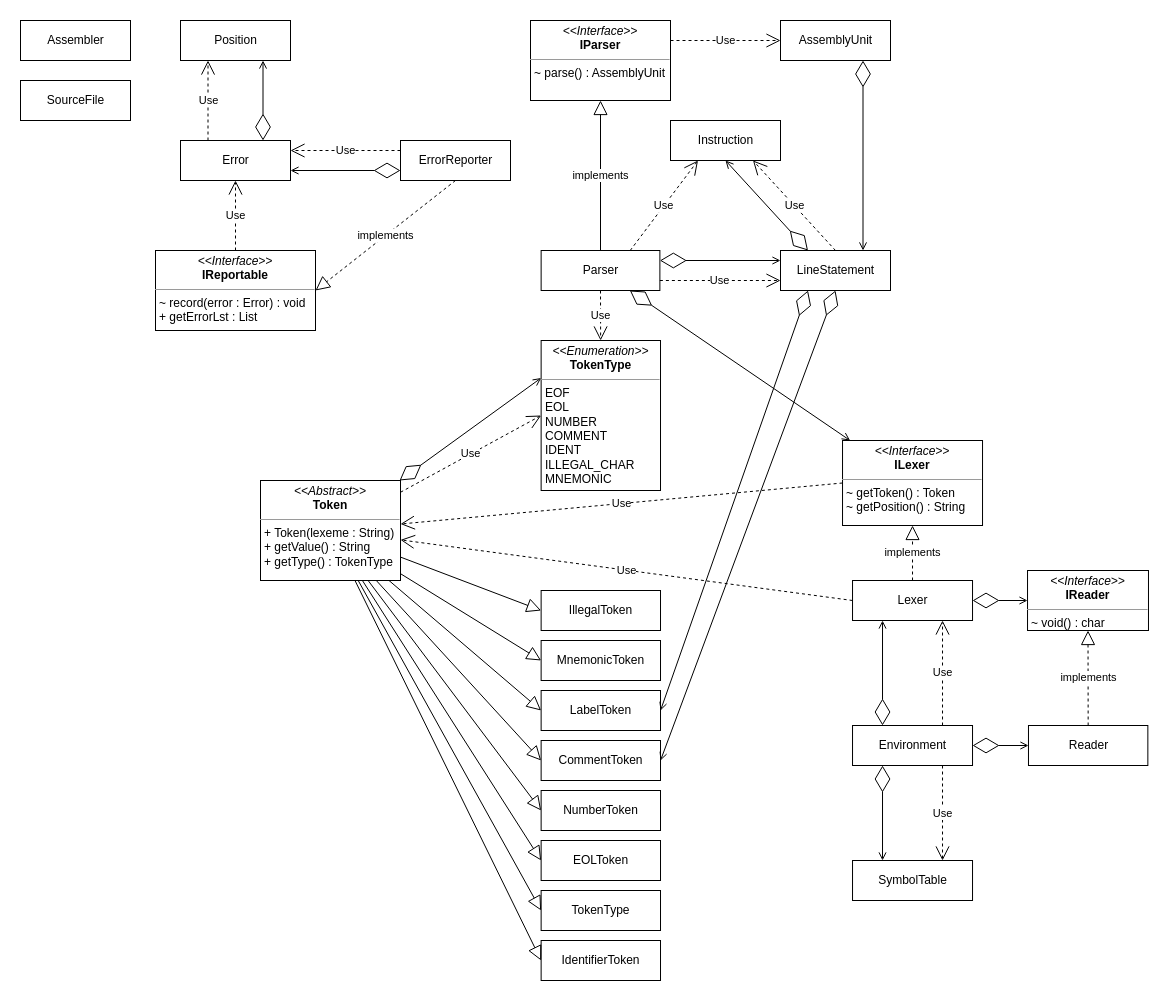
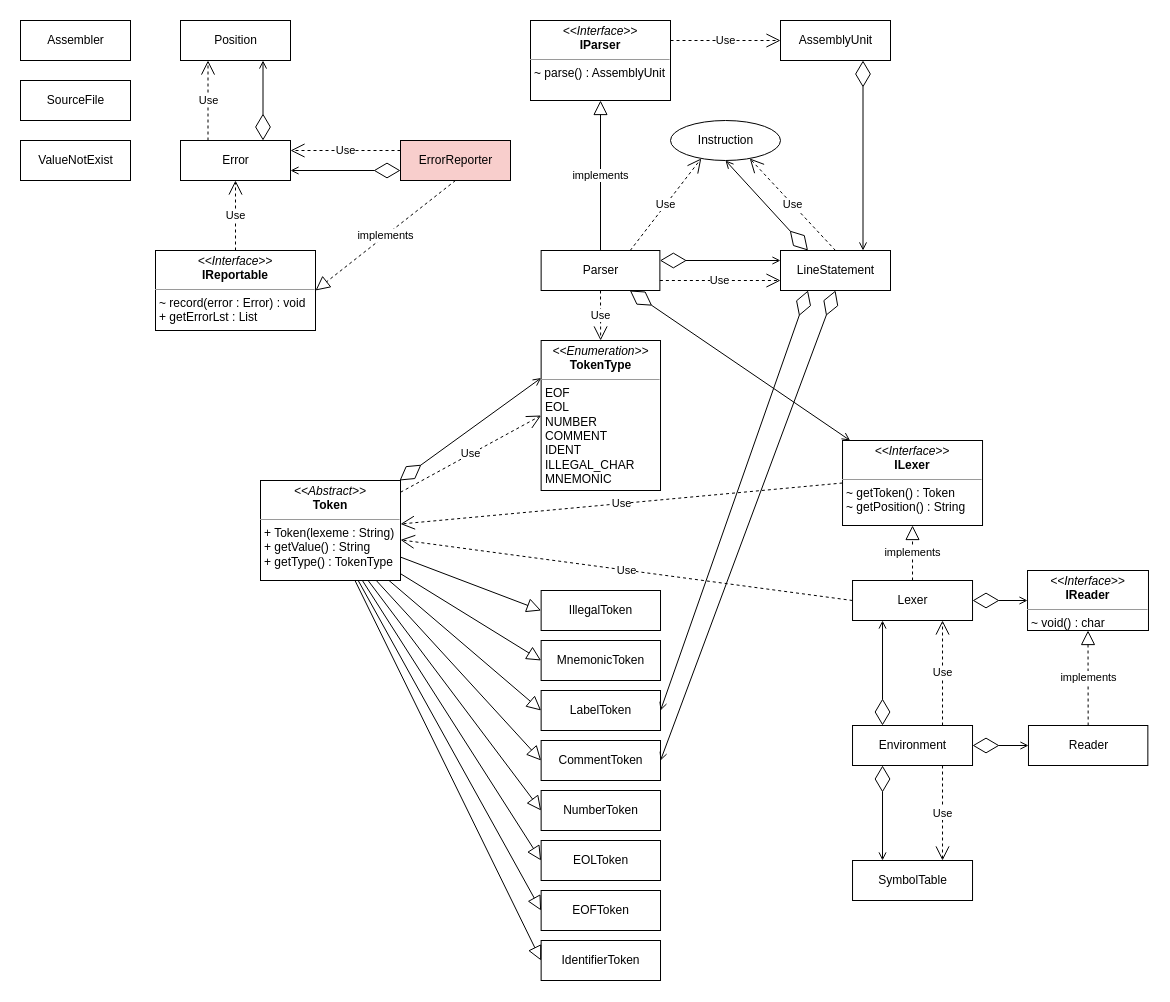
  <mxCell id="0" />
  <mxCell id="1" parent="0" />
  <mxCell id="2" value="Assembler" style="html=1;" vertex="1" parent="1"><mxGeometry x="20" y="20" width="110" height="40" as="geometry" /></mxCell>
  <mxCell id="3" value="Error" style="html=1;" vertex="1" parent="1"><mxGeometry x="180" y="140" width="110" height="40" as="geometry" /></mxCell>
  <mxCell id="4" value="Position" style="html=1;" vertex="1" parent="1"><mxGeometry x="180" y="20" width="110" height="40" as="geometry" /></mxCell>
  <mxCell id="5" value="SourceFile" style="html=1;" vertex="1" parent="1"><mxGeometry x="20" y="80" width="110" height="40" as="geometry" /></mxCell>
  <mxCell id="6" value="&lt;p style=&quot;margin: 0px ; margin-top: 4px ; text-align: center&quot;&gt;&lt;i&gt;&amp;lt;&amp;lt;Interface&amp;gt;&amp;gt;&lt;/i&gt;&lt;br&gt;&lt;/p&gt;&lt;div style=&quot;text-align: center&quot;&gt;&lt;b&gt;IReportable&lt;/b&gt;&lt;/div&gt;&lt;hr size=&quot;1&quot;&gt;&lt;p style=&quot;margin: 0px ; margin-left: 4px&quot;&gt;~ record(error : Error) : void&lt;br&gt;&lt;/p&gt;&lt;p style=&quot;margin: 0px ; margin-left: 4px&quot;&gt;+ getErrorLst : List&lt;/p&gt;" style="verticalAlign=top;align=left;overflow=fill;fontSize=12;fontFamily=Helvetica;html=1;" vertex="1" parent="1"><mxGeometry x="155" y="250" width="160" height="80" as="geometry" /></mxCell>
  <mxCell id="7" value="&lt;p style=&quot;margin: 0px ; margin-top: 4px ; text-align: center&quot;&gt;&lt;i&gt;&amp;lt;&amp;lt;Interface&amp;gt;&amp;gt;&lt;/i&gt;&lt;br&gt;&lt;/p&gt;&lt;div style=&quot;text-align: center&quot;&gt;&lt;b&gt;IParser&lt;/b&gt;&lt;/div&gt;&lt;hr size=&quot;1&quot;&gt;&lt;p style=&quot;margin: 0px ; margin-left: 4px&quot;&gt;~ parse() : AssemblyUnit&lt;br&gt;&lt;/p&gt;" style="verticalAlign=top;align=left;overflow=fill;fontSize=12;fontFamily=Helvetica;html=1;" vertex="1" parent="1"><mxGeometry x="530" y="20" width="140" height="80" as="geometry" /></mxCell>
  <mxCell id="8" value="Use" style="endArrow=open;endSize=12;dashed=1;html=1;exitX=0.5;exitY=0;exitDx=0;exitDy=0;entryX=0.5;entryY=1;entryDx=0;entryDy=0;" edge="1" parent="1" source="6" target="3"><mxGeometry width="160" relative="1" as="geometry"><mxPoint x="300" y="310" as="sourcePoint" /><mxPoint x="370" y="120" as="targetPoint" /></mxGeometry></mxCell>
  <mxCell id="9" value="Use" style="endArrow=open;endSize=12;dashed=1;html=1;exitX=0.25;exitY=0;exitDx=0;exitDy=0;entryX=0.25;entryY=1;entryDx=0;entryDy=0;" edge="1" parent="1" source="3" target="4"><mxGeometry width="160" relative="1" as="geometry"><mxPoint x="300" y="310" as="sourcePoint" /><mxPoint x="460" y="310" as="targetPoint" /></mxGeometry></mxCell>
- <mxCell id="10" value="ErrorReporter" style="html=1;" vertex="1" parent="1"><mxGeometry x="400" y="140" width="110" height="40" as="geometry" /></mxCell>
+ <mxCell id="10" value="ErrorReporter" style="html=1;fillColor=#f8cecc;" vertex="1" parent="1"><mxGeometry x="400" y="140" width="110" height="40" as="geometry" /></mxCell>
  <mxCell id="11" value="Use" style="endArrow=open;endSize=12;dashed=1;html=1;exitX=0;exitY=0.25;exitDx=0;exitDy=0;entryX=1;entryY=0.25;entryDx=0;entryDy=0;" edge="1" parent="1" source="10" target="3"><mxGeometry width="160" relative="1" as="geometry"><mxPoint x="300" y="310" as="sourcePoint" /><mxPoint x="460" y="310" as="targetPoint" /></mxGeometry></mxCell>
  <mxCell id="12" value="" style="endArrow=diamondThin;endFill=0;endSize=24;html=1;entryX=0.75;entryY=0;entryDx=0;entryDy=0;exitX=0.75;exitY=1;exitDx=0;exitDy=0;startArrow=open;startFill=0;" edge="1" parent="1" source="4" target="3"><mxGeometry width="160" relative="1" as="geometry"><mxPoint x="300" y="310" as="sourcePoint" /><mxPoint x="460" y="310" as="targetPoint" /></mxGeometry></mxCell>
  <mxCell id="13" value="" style="endArrow=diamondThin;endFill=0;endSize=24;html=1;entryX=0;entryY=0.75;entryDx=0;entryDy=0;exitX=1;exitY=0.75;exitDx=0;exitDy=0;startArrow=open;startFill=0;" edge="1" parent="1" source="3" target="10"><mxGeometry width="160" relative="1" as="geometry"><mxPoint x="272.5" y="70" as="sourcePoint" /><mxPoint x="272.5" y="150" as="targetPoint" /></mxGeometry></mxCell>
  <mxCell id="14" value="implements" style="endArrow=block;dashed=1;endFill=0;endSize=12;html=1;entryX=1;entryY=0.5;entryDx=0;entryDy=0;exitX=0.5;exitY=1;exitDx=0;exitDy=0;" edge="1" parent="1" source="10" target="6"><mxGeometry width="160" relative="1" as="geometry"><mxPoint x="455" y="210" as="sourcePoint" /><mxPoint x="460" y="310" as="targetPoint" /></mxGeometry></mxCell>
  <mxCell id="15" value="Parser" style="html=1;" vertex="1" parent="1"><mxGeometry x="540.63" y="250" width="118.75" height="40" as="geometry" /></mxCell>
  <mxCell id="16" value="AssemblyUnit" style="html=1;" vertex="1" parent="1"><mxGeometry x="780" y="20" width="110" height="40" as="geometry" /></mxCell>
  <mxCell id="17" value="implements" style="endArrow=block;dashed=0;endFill=0;endSize=12;html=1;exitX=0.5;exitY=0;exitDx=0;exitDy=0;entryX=0.5;entryY=1;entryDx=0;entryDy=0;" edge="1" parent="1" source="15" target="7"><mxGeometry width="160" relative="1" as="geometry"><mxPoint x="300" y="310" as="sourcePoint" /><mxPoint x="460" y="310" as="targetPoint" /></mxGeometry></mxCell>
  <mxCell id="18" value="Use" style="endArrow=open;endSize=12;dashed=1;html=1;exitX=1;exitY=0.25;exitDx=0;exitDy=0;entryX=0;entryY=0.5;entryDx=0;entryDy=0;" edge="1" parent="1" source="7" target="16"><mxGeometry width="160" relative="1" as="geometry"><mxPoint x="300" y="310" as="sourcePoint" /><mxPoint x="460" y="310" as="targetPoint" /></mxGeometry></mxCell>
  <mxCell id="19" value="LineStatement" style="html=1;" vertex="1" parent="1"><mxGeometry x="780" y="250" width="110" height="40" as="geometry" /></mxCell>
  <mxCell id="20" value="" style="endArrow=diamondThin;endFill=0;endSize=24;html=1;entryX=0.75;entryY=1;entryDx=0;entryDy=0;exitX=0.75;exitY=0;exitDx=0;exitDy=0;startArrow=open;startFill=0;" edge="1" parent="1" source="19" target="16"><mxGeometry width="160" relative="1" as="geometry"><mxPoint x="272.5" y="70" as="sourcePoint" /><mxPoint x="272.5" y="150" as="targetPoint" /></mxGeometry></mxCell>
  <mxCell id="21" value="" style="endArrow=diamondThin;endFill=0;endSize=24;html=1;entryX=1;entryY=0.25;entryDx=0;entryDy=0;exitX=0;exitY=0.25;exitDx=0;exitDy=0;startArrow=open;startFill=0;" edge="1" parent="1" source="19" target="15"><mxGeometry width="160" relative="1" as="geometry"><mxPoint x="282.5" y="80" as="sourcePoint" /><mxPoint x="282.5" y="160" as="targetPoint" /></mxGeometry></mxCell>
  <mxCell id="22" value="Use" style="endArrow=open;endSize=12;dashed=1;html=1;exitX=1;exitY=0.75;exitDx=0;exitDy=0;entryX=0;entryY=0.75;entryDx=0;entryDy=0;" edge="1" parent="1" source="15" target="19"><mxGeometry width="160" relative="1" as="geometry"><mxPoint x="470" y="300" as="sourcePoint" /><mxPoint x="630" y="300" as="targetPoint" /></mxGeometry></mxCell>
- <mxCell id="23" value="Instruction" style="html=1;" vertex="1" parent="1"><mxGeometry x="670" y="120" width="110" height="40" as="geometry" /></mxCell>
+ <mxCell id="23" value="Instruction" style="ellipse;html=1;" vertex="1" parent="1"><mxGeometry x="670" y="120" width="110" height="40" as="geometry" /></mxCell>
  <mxCell id="24" value="" style="endArrow=diamondThin;endFill=0;endSize=24;html=1;entryX=0.25;entryY=0;entryDx=0;entryDy=0;exitX=0.5;exitY=1;exitDx=0;exitDy=0;startArrow=open;startFill=0;" edge="1" parent="1" source="23" target="19"><mxGeometry width="160" relative="1" as="geometry"><mxPoint x="770" y="240" as="sourcePoint" /><mxPoint x="669.38" y="240" as="targetPoint" /></mxGeometry></mxCell>
  <mxCell id="25" value="Use" style="endArrow=open;endSize=12;dashed=1;html=1;exitX=0.75;exitY=0;exitDx=0;exitDy=0;entryX=0.25;entryY=1;entryDx=0;entryDy=0;" edge="1" parent="1" source="15" target="23"><mxGeometry width="160" relative="1" as="geometry"><mxPoint x="470" y="300" as="sourcePoint" /><mxPoint x="630" y="300" as="targetPoint" /></mxGeometry></mxCell>
  <mxCell id="26" value="Use" style="endArrow=open;endSize=12;dashed=1;html=1;exitX=0.5;exitY=0;exitDx=0;exitDy=0;entryX=0.75;entryY=1;entryDx=0;entryDy=0;" edge="1" parent="1" source="19" target="23"><mxGeometry width="160" relative="1" as="geometry"><mxPoint x="470" y="300" as="sourcePoint" /><mxPoint x="630" y="300" as="targetPoint" /></mxGeometry></mxCell>
  <mxCell id="27" value="CommentToken" style="html=1;" vertex="1" parent="1"><mxGeometry x="540.63" y="740" width="119.38" height="40" as="geometry" /></mxCell>
  <mxCell id="28" value="EOLToken" style="html=1;" vertex="1" parent="1"><mxGeometry x="540.63" y="840" width="119.38" height="40" as="geometry" /></mxCell>
  <mxCell id="29" value="NumberToken" style="html=1;" vertex="1" parent="1"><mxGeometry x="540.63" y="790" width="119.38" height="40" as="geometry" /></mxCell>
  <mxCell id="30" value="MnemonicToken" style="html=1;" vertex="1" parent="1"><mxGeometry x="540.63" y="640" width="119.38" height="40" as="geometry" /></mxCell>
  <mxCell id="31" value="IllegalToken" style="html=1;" vertex="1" parent="1"><mxGeometry x="540.63" y="590" width="119.38" height="40" as="geometry" /></mxCell>
  <mxCell id="32" value="LabelToken" style="html=1;" vertex="1" parent="1"><mxGeometry x="540.63" y="690" width="119.38" height="40" as="geometry" /></mxCell>
  <mxCell id="33" value="" style="endArrow=block;endFill=0;endSize=12;html=1;entryX=0;entryY=0.5;entryDx=0;entryDy=0;" edge="1" parent="1" source="34" target="27"><mxGeometry width="160" relative="1" as="geometry"><mxPoint x="580" y="580" as="sourcePoint" /><mxPoint x="740" y="580" as="targetPoint" /></mxGeometry></mxCell>
  <mxCell id="34" value="&lt;p style=&quot;margin: 0px ; margin-top: 4px ; text-align: center&quot;&gt;&lt;i&gt;&amp;lt;&amp;lt;Abstract&amp;gt;&amp;gt;&lt;/i&gt;&lt;br&gt;&lt;/p&gt;&lt;div style=&quot;text-align: center&quot;&gt;&lt;b&gt;Token&lt;/b&gt;&lt;/div&gt;&lt;hr size=&quot;1&quot;&gt;&lt;p style=&quot;margin: 0px ; margin-left: 4px&quot;&gt;&lt;span&gt;+ Token(lexeme : String)&lt;/span&gt;&lt;/p&gt;&lt;p style=&quot;margin: 0px ; margin-left: 4px&quot;&gt;&lt;span&gt;+ getValue() : String&lt;/span&gt;&lt;br&gt;&lt;/p&gt;&lt;p style=&quot;margin: 0px ; margin-left: 4px&quot;&gt;&lt;span&gt;+ getType() : TokenType&lt;/span&gt;&lt;/p&gt;" style="verticalAlign=top;align=left;overflow=fill;fontSize=12;fontFamily=Helvetica;html=1;" vertex="1" parent="1"><mxGeometry x="260" y="480" width="140" height="100" as="geometry" /></mxCell>
  <mxCell id="35" value="" style="endArrow=block;endFill=0;endSize=12;html=1;entryX=0;entryY=0.5;entryDx=0;entryDy=0;" edge="1" parent="1" source="34" target="31"><mxGeometry width="160" relative="1" as="geometry"><mxPoint x="340" y="480" as="sourcePoint" /><mxPoint x="440.63" y="350" as="targetPoint" /></mxGeometry></mxCell>
  <mxCell id="36" value="" style="endArrow=block;endFill=0;endSize=12;html=1;entryX=0;entryY=0.5;entryDx=0;entryDy=0;" edge="1" parent="1" source="34" target="32"><mxGeometry width="160" relative="1" as="geometry"><mxPoint x="350" y="490" as="sourcePoint" /><mxPoint x="450.63" y="360" as="targetPoint" /></mxGeometry></mxCell>
  <mxCell id="37" value="" style="endArrow=block;endFill=0;endSize=12;html=1;entryX=0;entryY=0.5;entryDx=0;entryDy=0;" edge="1" parent="1" source="34" target="28"><mxGeometry width="160" relative="1" as="geometry"><mxPoint x="360" y="500" as="sourcePoint" /><mxPoint x="460.63" y="370" as="targetPoint" /></mxGeometry></mxCell>
  <mxCell id="38" value="" style="endArrow=block;endFill=0;endSize=12;html=1;entryX=0;entryY=0.5;entryDx=0;entryDy=0;" edge="1" parent="1" source="34" target="30"><mxGeometry width="160" relative="1" as="geometry"><mxPoint x="370" y="510" as="sourcePoint" /><mxPoint x="470.63" y="380" as="targetPoint" /></mxGeometry></mxCell>
  <mxCell id="39" value="" style="endArrow=block;endFill=0;endSize=12;html=1;entryX=0;entryY=0.5;entryDx=0;entryDy=0;" edge="1" parent="1" source="34" target="29"><mxGeometry width="160" relative="1" as="geometry"><mxPoint x="380" y="520" as="sourcePoint" /><mxPoint x="480.63" y="390" as="targetPoint" /></mxGeometry></mxCell>
+ <mxCell id="40" value="ValueNotExist" style="html=1;" vertex="1" parent="1"><mxGeometry x="20" y="140" width="110" height="40" as="geometry" /></mxCell>
  <mxCell id="41" value="" style="endArrow=diamondThin;endFill=0;endSize=24;html=1;exitX=1;exitY=0.5;exitDx=0;exitDy=0;startArrow=open;startFill=0;entryX=0.5;entryY=1;entryDx=0;entryDy=0;" edge="1" parent="1" source="27" target="19"><mxGeometry width="160" relative="1" as="geometry"><mxPoint x="790" y="270" as="sourcePoint" /><mxPoint x="800" y="440" as="targetPoint" /></mxGeometry></mxCell>
  <mxCell id="42" value="" style="endArrow=diamondThin;endFill=0;endSize=24;html=1;exitX=1;exitY=0.5;exitDx=0;exitDy=0;startArrow=open;startFill=0;entryX=0.25;entryY=1;entryDx=0;entryDy=0;" edge="1" parent="1" source="32" target="19"><mxGeometry width="160" relative="1" as="geometry"><mxPoint x="800" y="280" as="sourcePoint" /><mxPoint x="710" y="430" as="targetPoint" /></mxGeometry></mxCell>
  <mxCell id="43" value="&lt;p style=&quot;margin: 0px ; margin-top: 4px ; text-align: center&quot;&gt;&lt;i&gt;&amp;lt;&amp;lt;Enumeration&amp;gt;&amp;gt;&lt;/i&gt;&lt;br&gt;&lt;/p&gt;&lt;div style=&quot;text-align: center&quot;&gt;&lt;b&gt;TokenType&lt;/b&gt;&lt;/div&gt;&lt;hr size=&quot;1&quot;&gt;&lt;p style=&quot;margin: 0px ; margin-left: 4px&quot;&gt;EOF&lt;/p&gt;&lt;p style=&quot;margin: 0px ; margin-left: 4px&quot;&gt;EOL&lt;/p&gt;&lt;p style=&quot;margin: 0px ; margin-left: 4px&quot;&gt;NUMBER&lt;/p&gt;&lt;p style=&quot;margin: 0px ; margin-left: 4px&quot;&gt;COMMENT&lt;/p&gt;&lt;p style=&quot;margin: 0px ; margin-left: 4px&quot;&gt;IDENT&lt;/p&gt;&lt;p style=&quot;margin: 0px ; margin-left: 4px&quot;&gt;ILLEGAL_CHAR&lt;br&gt;MNEMONIC&lt;/p&gt;" style="verticalAlign=top;align=left;overflow=fill;fontSize=12;fontFamily=Helvetica;html=1;" vertex="1" parent="1"><mxGeometry x="540.63" y="340" width="119.38" height="150" as="geometry" /></mxCell>
  <mxCell id="44" value="IdentifierToken" style="html=1;" vertex="1" parent="1"><mxGeometry x="540.63" y="940" width="119.38" height="40" as="geometry" /></mxCell>
- <mxCell id="45" value="TokenType" style="html=1;" vertex="1" parent="1"><mxGeometry x="540.63" y="890" width="119.38" height="40" as="geometry" /></mxCell>
+ <mxCell id="45" value="EOFToken" style="html=1;" vertex="1" parent="1"><mxGeometry x="540.63" y="890" width="119.38" height="40" as="geometry" /></mxCell>
  <mxCell id="46" value="" style="endArrow=block;endFill=0;endSize=12;html=1;entryX=0;entryY=0.5;entryDx=0;entryDy=0;" edge="1" parent="1" source="34" target="44"><mxGeometry width="160" relative="1" as="geometry"><mxPoint x="340" y="480" as="sourcePoint" /><mxPoint x="440.63" y="600" as="targetPoint" /></mxGeometry></mxCell>
  <mxCell id="47" value="" style="endArrow=block;endFill=0;endSize=12;html=1;entryX=0;entryY=0.5;entryDx=0;entryDy=0;" edge="1" parent="1" source="34" target="45"><mxGeometry width="160" relative="1" as="geometry"><mxPoint x="350" y="490" as="sourcePoint" /><mxPoint x="450.63" y="610" as="targetPoint" /></mxGeometry></mxCell>
  <mxCell id="48" value="" style="endArrow=diamondThin;endFill=0;endSize=24;html=1;exitX=0;exitY=0.25;exitDx=0;exitDy=0;startArrow=open;startFill=0;" edge="1" parent="1" source="43" target="34"><mxGeometry width="160" relative="1" as="geometry"><mxPoint x="602.5" y="780" as="sourcePoint" /><mxPoint x="300" y="500" as="targetPoint" /></mxGeometry></mxCell>
  <mxCell id="49" value="Use" style="endArrow=open;endSize=12;dashed=1;html=1;entryX=0;entryY=0.5;entryDx=0;entryDy=0;" edge="1" parent="1" source="34" target="43"><mxGeometry width="160" relative="1" as="geometry"><mxPoint x="500" y="640" as="sourcePoint" /><mxPoint x="660" y="640" as="targetPoint" /></mxGeometry></mxCell>
  <mxCell id="50" value="Use" style="endArrow=open;endSize=12;dashed=1;html=1;exitX=0.5;exitY=1;exitDx=0;exitDy=0;" edge="1" parent="1" source="15" target="43"><mxGeometry width="160" relative="1" as="geometry"><mxPoint x="500" y="430" as="sourcePoint" /><mxPoint x="660" y="430" as="targetPoint" /></mxGeometry></mxCell>
  <mxCell id="51" value="&lt;p style=&quot;margin: 0px ; margin-top: 4px ; text-align: center&quot;&gt;&lt;i&gt;&amp;lt;&amp;lt;Interface&amp;gt;&amp;gt;&lt;/i&gt;&lt;br&gt;&lt;/p&gt;&lt;div style=&quot;text-align: center&quot;&gt;&lt;b&gt;IReader&lt;/b&gt;&lt;/div&gt;&lt;hr size=&quot;1&quot;&gt;&lt;p style=&quot;margin: 0px ; margin-left: 4px&quot;&gt;~ void() : char&lt;br&gt;&lt;/p&gt;" style="verticalAlign=top;align=left;overflow=fill;fontSize=12;fontFamily=Helvetica;html=1;" vertex="1" parent="1"><mxGeometry x="1027.03" y="570" width="120.95" height="60" as="geometry" /></mxCell>
  <mxCell id="52" value="Reader" style="html=1;" vertex="1" parent="1"><mxGeometry x="1027.98" y="725" width="119.37" height="40" as="geometry" /></mxCell>
  <mxCell id="53" value="implements" style="endArrow=block;dashed=1;endFill=0;endSize=12;html=1;exitX=0.5;exitY=0;exitDx=0;exitDy=0;entryX=0.5;entryY=1;entryDx=0;entryDy=0;" edge="1" parent="1" source="52" target="51"><mxGeometry width="160" relative="1" as="geometry"><mxPoint x="577.98" y="840" as="sourcePoint" /><mxPoint x="737.98" y="840" as="targetPoint" /></mxGeometry></mxCell>
  <mxCell id="54" value="Environment" style="html=1;" vertex="1" parent="1"><mxGeometry x="852.03" y="725" width="120" height="40" as="geometry" /></mxCell>
  <mxCell id="55" value="" style="endArrow=diamondThin;endFill=0;endSize=24;html=1;startArrow=open;startFill=0;entryX=1;entryY=0.5;entryDx=0;entryDy=0;exitX=0;exitY=0.5;exitDx=0;exitDy=0;" edge="1" parent="1" source="52" target="54"><mxGeometry width="160" relative="1" as="geometry"><mxPoint x="1097.03" y="780" as="sourcePoint" /><mxPoint x="1017.03" y="730" as="targetPoint" /></mxGeometry></mxCell>
  <mxCell id="56" value="SymbolTable" style="html=1;" vertex="1" parent="1"><mxGeometry x="852.03" y="860" width="120" height="40" as="geometry" /></mxCell>
  <mxCell id="57" value="" style="endArrow=diamondThin;endFill=0;endSize=24;html=1;exitX=0.25;exitY=0;exitDx=0;exitDy=0;startArrow=open;startFill=0;entryX=0.25;entryY=1;entryDx=0;entryDy=0;" edge="1" parent="1" source="56" target="54"><mxGeometry width="160" relative="1" as="geometry"><mxPoint x="986.41" y="810" as="sourcePoint" /><mxPoint x="1077.03" y="810" as="targetPoint" /></mxGeometry></mxCell>
  <mxCell id="58" value="Use" style="endArrow=open;endSize=12;dashed=1;html=1;exitX=0.75;exitY=1;exitDx=0;exitDy=0;entryX=0.75;entryY=0;entryDx=0;entryDy=0;" edge="1" parent="1" source="54" target="56"><mxGeometry width="160" relative="1" as="geometry"><mxPoint x="676.41" y="470" as="sourcePoint" /><mxPoint x="797.03" y="470" as="targetPoint" /></mxGeometry></mxCell>
  <mxCell id="59" value="Lexer" style="html=1;" vertex="1" parent="1"><mxGeometry x="852.03" y="580" width="120" height="40" as="geometry" /></mxCell>
  <mxCell id="60" value="" style="endArrow=diamondThin;endFill=0;endSize=24;html=1;entryX=0.25;entryY=0;entryDx=0;entryDy=0;exitX=0.25;exitY=1;exitDx=0;exitDy=0;startArrow=open;startFill=0;" edge="1" parent="1" source="59" target="54"><mxGeometry width="160" relative="1" as="geometry"><mxPoint x="808.9" y="610" as="sourcePoint" /><mxPoint x="1185.78" y="790" as="targetPoint" /></mxGeometry></mxCell>
  <mxCell id="61" value="Use" style="endArrow=open;endSize=12;dashed=1;html=1;exitX=0.75;exitY=0;exitDx=0;exitDy=0;entryX=0.75;entryY=1;entryDx=0;entryDy=0;" edge="1" parent="1" target="59" source="54"><mxGeometry width="160" relative="1" as="geometry"><mxPoint x="1185.78" y="810" as="sourcePoint" /><mxPoint x="1156.4" y="830" as="targetPoint" /></mxGeometry></mxCell>
  <mxCell id="62" value="" style="endArrow=diamondThin;endFill=0;endSize=24;html=1;entryX=1;entryY=0.5;entryDx=0;entryDy=0;startArrow=open;startFill=0;exitX=0;exitY=0.5;exitDx=0;exitDy=0;" edge="1" parent="1" source="51" target="59"><mxGeometry width="160" relative="1" as="geometry"><mxPoint x="1157.03" y="560" as="sourcePoint" /><mxPoint x="1107.03" y="790" as="targetPoint" /></mxGeometry></mxCell>
  <mxCell id="63" value="Use" style="endArrow=open;endSize=12;dashed=1;html=1;exitX=0;exitY=0.5;exitDx=0;exitDy=0;" edge="1" parent="1" source="59" target="34"><mxGeometry width="160" relative="1" as="geometry"><mxPoint x="950" y="555" as="sourcePoint" /><mxPoint x="790" y="520" as="targetPoint" /></mxGeometry></mxCell>
  <mxCell id="64" value="&lt;p style=&quot;margin: 0px ; margin-top: 4px ; text-align: center&quot;&gt;&lt;i&gt;&amp;lt;&amp;lt;Interface&amp;gt;&amp;gt;&lt;/i&gt;&lt;br&gt;&lt;/p&gt;&lt;div style=&quot;text-align: center&quot;&gt;&lt;b&gt;ILexer&lt;/b&gt;&lt;/div&gt;&lt;hr size=&quot;1&quot;&gt;&lt;p style=&quot;margin: 0px ; margin-left: 4px&quot;&gt;~ getToken() : Token&lt;/p&gt;&lt;p style=&quot;margin: 0px ; margin-left: 4px&quot;&gt;~ getPosition() : String&lt;/p&gt;" style="verticalAlign=top;align=left;overflow=fill;fontSize=12;fontFamily=Helvetica;html=1;" vertex="1" parent="1"><mxGeometry x="842.03" y="440" width="140" height="85" as="geometry" /></mxCell>
  <mxCell id="65" value="implements" style="endArrow=block;dashed=1;endFill=0;endSize=12;html=1;exitX=0.5;exitY=0;exitDx=0;exitDy=0;entryX=0.5;entryY=1;entryDx=0;entryDy=0;" edge="1" parent="1" target="64" source="59"><mxGeometry width="160" relative="1" as="geometry"><mxPoint x="907.665" y="580" as="sourcePoint" /><mxPoint x="557.98" y="695" as="targetPoint" /></mxGeometry></mxCell>
  <mxCell id="66" value="Use" style="endArrow=open;endSize=12;dashed=1;html=1;exitX=0;exitY=0.5;exitDx=0;exitDy=0;" edge="1" parent="1" source="64" target="34"><mxGeometry width="160" relative="1" as="geometry"><mxPoint x="945" y="540" as="sourcePoint" /><mxPoint x="410" y="540" as="targetPoint" /></mxGeometry></mxCell>
  <mxCell id="67" value="" style="endArrow=diamondThin;endFill=0;endSize=24;html=1;startArrow=open;startFill=0;" edge="1" parent="1" source="64" target="15"><mxGeometry width="160" relative="1" as="geometry"><mxPoint x="790" y="270" as="sourcePoint" /><mxPoint x="669.38" y="270" as="targetPoint" /></mxGeometry></mxCell>
